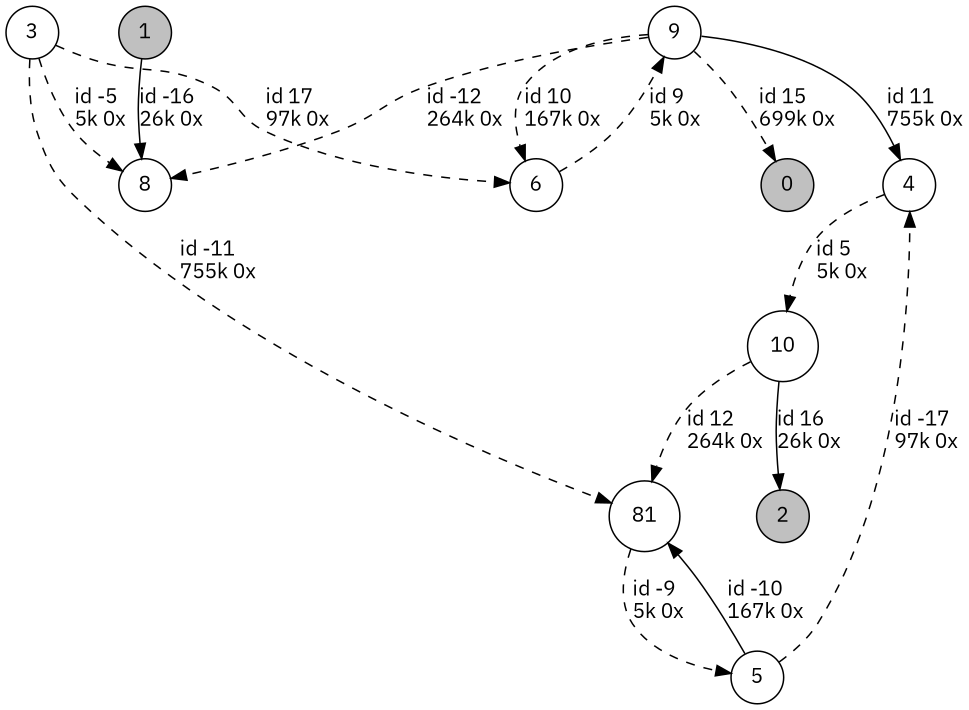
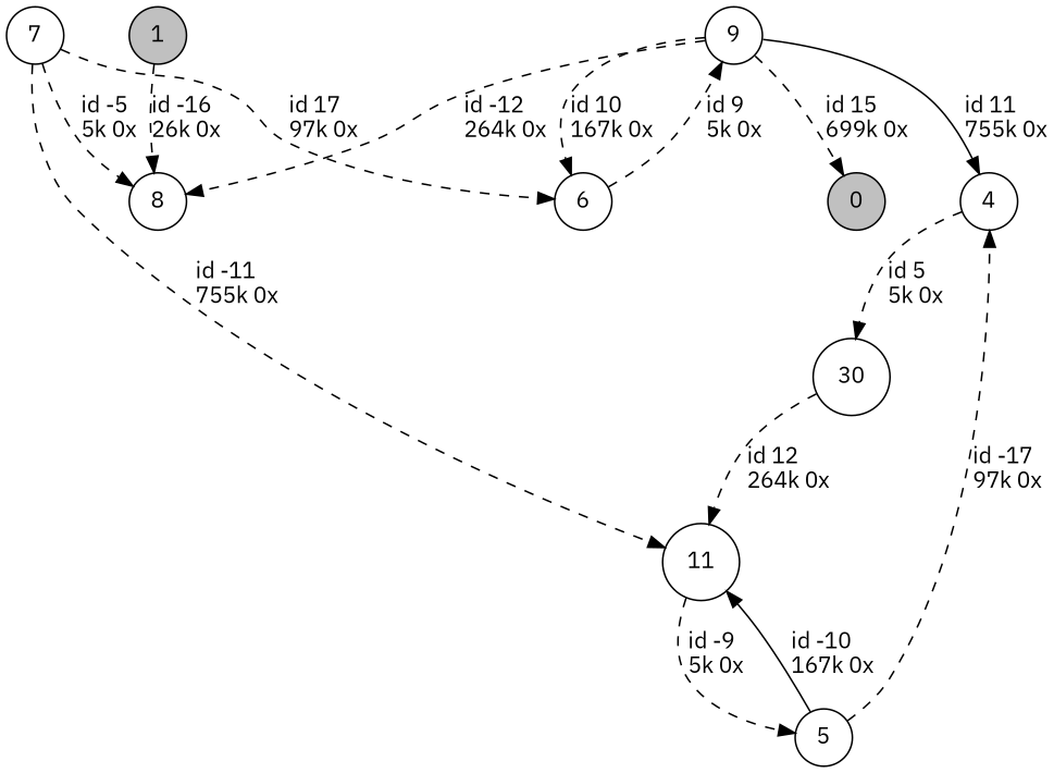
  digraph {
    fontname="IBM Plex Sans"
    nodesep=0.5
    node [fontname="IBM Plex Sans" shape=circle]
    edge [color=black fontname="IBM Plex Sans" style=dashed]
    0 [fillcolor=grey height=0.3 style=filled]
    1 [fillcolor=grey height=0.3 style=filled]
    8 [height=0.3]
-   2 [fillcolor=grey height=0.3 style=filled]
    6 [height=0.3]
    9 [height=0.3]
    5 [height=0.3]
    4 [height=0.3]
-   11 [height=0.3 label=81]
-   10 [height=0.3]
-   7 [height=0.3 label=3]
-   1 -> 8 [label="id -16\l26k 0x" style=solid]
+   11 [height=0.3]
+   10 [height=0.3 label=30]
+   7 [height=0.3]
+   1 -> 8 [label="id -16\l26k 0x"]
    6 -> 9 [label="id 9\l5k 0x"]
    9 -> 0 [label="id 15\l699k 0x"]
    9 -> 8 [label="id -12\l264k 0x"]
    9 -> 6 [label="id 10\l167k 0x"]
    9 -> 4 [label="id 11\l755k 0x" style=solid]
    5 -> 4 [label="id -17\l97k 0x"]
    5 -> 11 [label="id -10\l167k 0x" style=solid]
    4 -> 10 [label="id 5\l5k 0x"]
    11 -> 5 [label="id -9\l5k 0x"]
-   10 -> 2 [label="id 16\l26k 0x" style=solid]
    10 -> 11 [label="id 12\l264k 0x"]
    7 -> 8 [label="id -5\l5k 0x"]
    7 -> 6 [label="id 17\l97k 0x"]
    7 -> 11 [label="id -11\l755k 0x"]
  }
